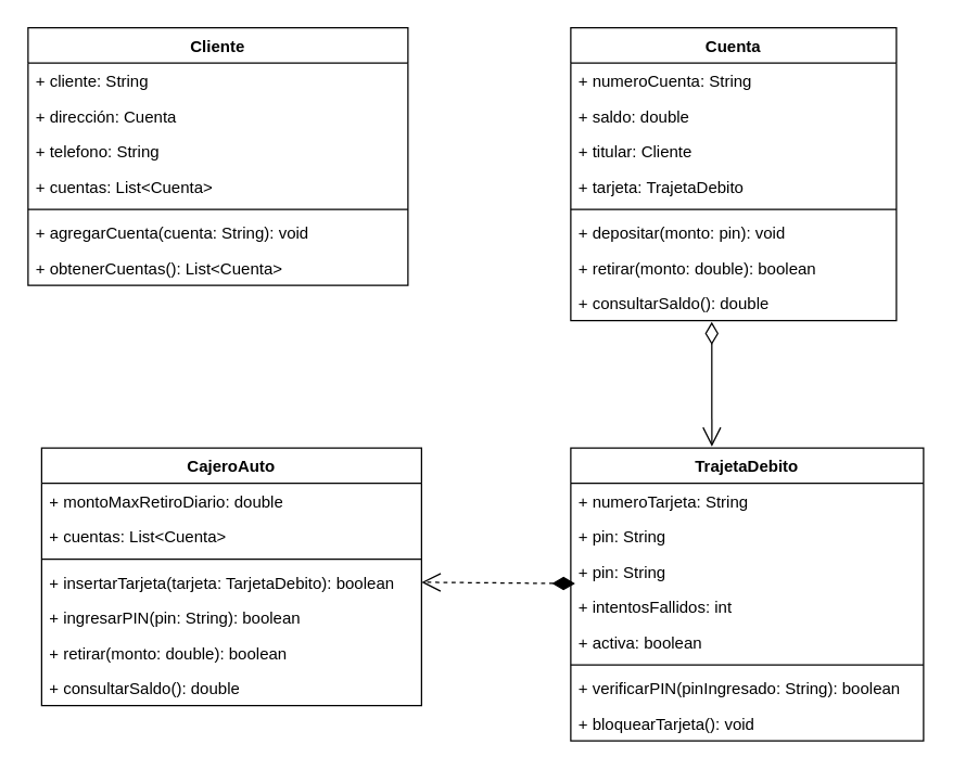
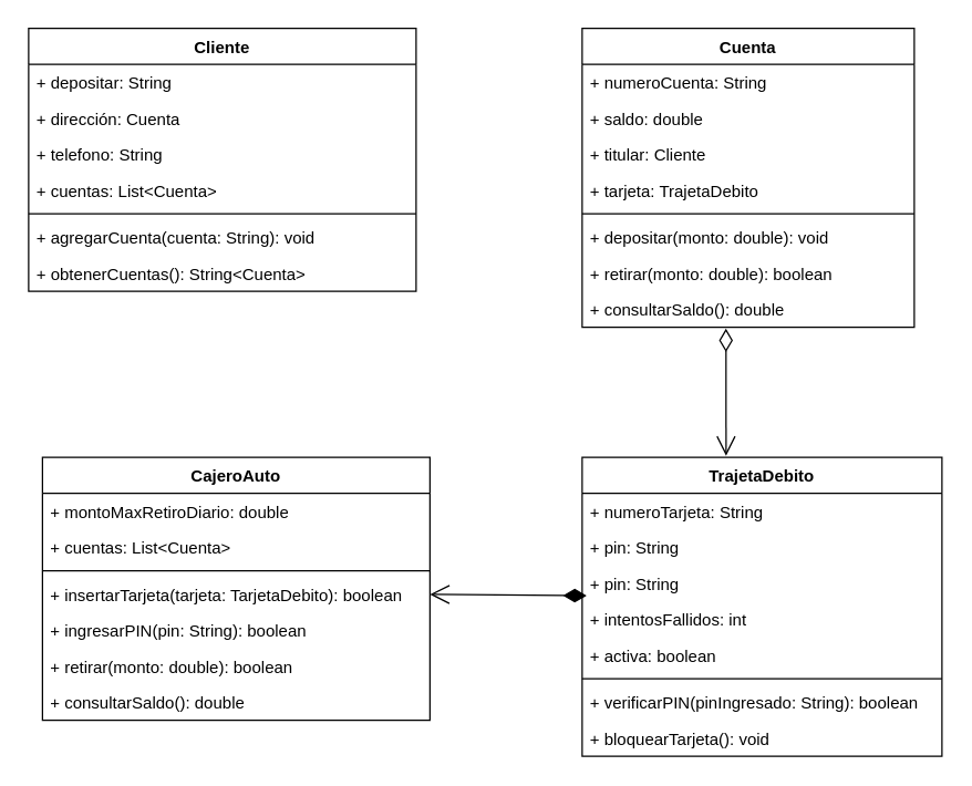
  <mxCell id="0" />
  <mxCell id="1" parent="0" />
  <mxCell id="2" value="Cliente" style="swimlane;fontStyle=1;align=center;verticalAlign=top;childLayout=stackLayout;horizontal=1;startSize=26;horizontalStack=0;resizeParent=1;resizeParentMax=0;resizeLast=0;collapsible=1;marginBottom=0;whiteSpace=wrap;html=1;" vertex="1" parent="1"><mxGeometry x="20" y="20" width="280" height="190" as="geometry" /></mxCell>
- <mxCell id="3" value="+ cliente: String" style="text;strokeColor=none;fillColor=none;align=left;verticalAlign=top;spacingLeft=4;spacingRight=4;overflow=hidden;rotatable=0;points=[[0,0.5],[1,0.5]];portConstraint=eastwest;whiteSpace=wrap;html=1;" vertex="1" parent="2"><mxGeometry y="26" width="280" height="26" as="geometry" /></mxCell>
+ <mxCell id="3" value="+ depositar: String" style="text;strokeColor=none;fillColor=none;align=left;verticalAlign=top;spacingLeft=4;spacingRight=4;overflow=hidden;rotatable=0;points=[[0,0.5],[1,0.5]];portConstraint=eastwest;whiteSpace=wrap;html=1;" vertex="1" parent="2"><mxGeometry y="26" width="280" height="26" as="geometry" /></mxCell>
  <mxCell id="4" value="+ dirección: Cuenta" style="text;strokeColor=none;fillColor=none;align=left;verticalAlign=top;spacingLeft=4;spacingRight=4;overflow=hidden;rotatable=0;points=[[0,0.5],[1,0.5]];portConstraint=eastwest;whiteSpace=wrap;html=1;" vertex="1" parent="2"><mxGeometry y="52" width="280" height="26" as="geometry" /></mxCell>
  <mxCell id="5" value="+ telefono: String" style="text;strokeColor=none;fillColor=none;align=left;verticalAlign=top;spacingLeft=4;spacingRight=4;overflow=hidden;rotatable=0;points=[[0,0.5],[1,0.5]];portConstraint=eastwest;whiteSpace=wrap;html=1;" vertex="1" parent="2"><mxGeometry y="78" width="280" height="26" as="geometry" /></mxCell>
  <mxCell id="6" value="+ cuentas: List&amp;lt;Cuenta&amp;gt;" style="text;strokeColor=none;fillColor=none;align=left;verticalAlign=top;spacingLeft=4;spacingRight=4;overflow=hidden;rotatable=0;points=[[0,0.5],[1,0.5]];portConstraint=eastwest;whiteSpace=wrap;html=1;" vertex="1" parent="2"><mxGeometry y="104" width="280" height="26" as="geometry" /></mxCell>
  <mxCell id="7" value="" style="line;strokeWidth=1;fillColor=none;align=left;verticalAlign=middle;spacingTop=-1;spacingLeft=3;spacingRight=3;rotatable=0;labelPosition=right;points=[];portConstraint=eastwest;strokeColor=inherit;" vertex="1" parent="2"><mxGeometry y="130" width="280" height="8" as="geometry" /></mxCell>
  <mxCell id="8" value="+ agregarCuenta(cuenta: String): void" style="text;strokeColor=none;fillColor=none;align=left;verticalAlign=top;spacingLeft=4;spacingRight=4;overflow=hidden;rotatable=0;points=[[0,0.5],[1,0.5]];portConstraint=eastwest;whiteSpace=wrap;html=1;" vertex="1" parent="2"><mxGeometry y="138" width="280" height="26" as="geometry" /></mxCell>
- <mxCell id="9" value="&lt;span class=&quot;hljs-operator&quot;&gt;+&lt;/span&gt; obtenerCuentas(): List&lt;span class=&quot;hljs-operator&quot;&gt;&amp;lt;&lt;/span&gt;Cuenta&lt;span class=&quot;hljs-operator&quot;&gt;&amp;gt;&lt;/span&gt;" style="text;strokeColor=none;fillColor=none;align=left;verticalAlign=top;spacingLeft=4;spacingRight=4;overflow=hidden;rotatable=0;points=[[0,0.5],[1,0.5]];portConstraint=eastwest;whiteSpace=wrap;html=1;" vertex="1" parent="2"><mxGeometry y="164" width="280" height="26" as="geometry" /></mxCell>
+ <mxCell id="9" value="&lt;span class=&quot;hljs-operator&quot;&gt;+&lt;/span&gt; obtenerCuentas(): String&lt;span class=&quot;hljs-operator&quot;&gt;&amp;lt;&lt;/span&gt;Cuenta&lt;span class=&quot;hljs-operator&quot;&gt;&amp;gt;&lt;/span&gt;" style="text;strokeColor=none;fillColor=none;align=left;verticalAlign=top;spacingLeft=4;spacingRight=4;overflow=hidden;rotatable=0;points=[[0,0.5],[1,0.5]];portConstraint=eastwest;whiteSpace=wrap;html=1;" vertex="1" parent="2"><mxGeometry y="164" width="280" height="26" as="geometry" /></mxCell>
  <mxCell id="10" value="Cuenta" style="swimlane;fontStyle=1;align=center;verticalAlign=top;childLayout=stackLayout;horizontal=1;startSize=26;horizontalStack=0;resizeParent=1;resizeParentMax=0;resizeLast=0;collapsible=1;marginBottom=0;whiteSpace=wrap;html=1;" vertex="1" parent="1"><mxGeometry x="420" y="20" width="240" height="216" as="geometry" /></mxCell>
  <mxCell id="11" value="+ numeroCuenta: String" style="text;strokeColor=none;fillColor=none;align=left;verticalAlign=top;spacingLeft=4;spacingRight=4;overflow=hidden;rotatable=0;points=[[0,0.5],[1,0.5]];portConstraint=eastwest;whiteSpace=wrap;html=1;" vertex="1" parent="10"><mxGeometry y="26" width="240" height="26" as="geometry" /></mxCell>
  <mxCell id="12" value="+ saldo: double" style="text;strokeColor=none;fillColor=none;align=left;verticalAlign=top;spacingLeft=4;spacingRight=4;overflow=hidden;rotatable=0;points=[[0,0.5],[1,0.5]];portConstraint=eastwest;whiteSpace=wrap;html=1;" vertex="1" parent="10"><mxGeometry y="52" width="240" height="26" as="geometry" /></mxCell>
  <mxCell id="13" value="+ titular: Cliente" style="text;strokeColor=none;fillColor=none;align=left;verticalAlign=top;spacingLeft=4;spacingRight=4;overflow=hidden;rotatable=0;points=[[0,0.5],[1,0.5]];portConstraint=eastwest;whiteSpace=wrap;html=1;" vertex="1" parent="10"><mxGeometry y="78" width="240" height="26" as="geometry" /></mxCell>
  <mxCell id="14" value="+ tarjeta: TrajetaDebito" style="text;strokeColor=none;fillColor=none;align=left;verticalAlign=top;spacingLeft=4;spacingRight=4;overflow=hidden;rotatable=0;points=[[0,0.5],[1,0.5]];portConstraint=eastwest;whiteSpace=wrap;html=1;" vertex="1" parent="10"><mxGeometry y="104" width="240" height="26" as="geometry" /></mxCell>
  <mxCell id="15" value="" style="line;strokeWidth=1;fillColor=none;align=left;verticalAlign=middle;spacingTop=-1;spacingLeft=3;spacingRight=3;rotatable=0;labelPosition=right;points=[];portConstraint=eastwest;strokeColor=inherit;" vertex="1" parent="10"><mxGeometry y="130" width="240" height="8" as="geometry" /></mxCell>
- <mxCell id="16" value="&lt;span class=&quot;hljs-operator&quot;&gt;+&lt;/span&gt; depositar(monto: &lt;span class=&quot;hljs-keyword&quot;&gt;pin&lt;/span&gt;): void" style="text;strokeColor=none;fillColor=none;align=left;verticalAlign=top;spacingLeft=4;spacingRight=4;overflow=hidden;rotatable=0;points=[[0,0.5],[1,0.5]];portConstraint=eastwest;whiteSpace=wrap;html=1;" vertex="1" parent="10"><mxGeometry y="138" width="240" height="26" as="geometry" /></mxCell>
+ <mxCell id="16" value="&lt;span class=&quot;hljs-operator&quot;&gt;+&lt;/span&gt; depositar(monto: &lt;span class=&quot;hljs-keyword&quot;&gt;double&lt;/span&gt;): void" style="text;strokeColor=none;fillColor=none;align=left;verticalAlign=top;spacingLeft=4;spacingRight=4;overflow=hidden;rotatable=0;points=[[0,0.5],[1,0.5]];portConstraint=eastwest;whiteSpace=wrap;html=1;" vertex="1" parent="10"><mxGeometry y="138" width="240" height="26" as="geometry" /></mxCell>
  <mxCell id="17" value="&lt;span class=&quot;hljs-operator&quot;&gt;+&lt;/span&gt; retirar(monto: &lt;span class=&quot;hljs-keyword&quot;&gt;double&lt;/span&gt;): &lt;span class=&quot;hljs-type&quot;&gt;boolean&lt;/span&gt;" style="text;strokeColor=none;fillColor=none;align=left;verticalAlign=top;spacingLeft=4;spacingRight=4;overflow=hidden;rotatable=0;points=[[0,0.5],[1,0.5]];portConstraint=eastwest;whiteSpace=wrap;html=1;" vertex="1" parent="10"><mxGeometry y="164" width="240" height="26" as="geometry" /></mxCell>
  <mxCell id="18" value="&lt;span class=&quot;hljs-operator&quot;&gt;+&lt;/span&gt; consultarSaldo(): &lt;span class=&quot;hljs-keyword&quot;&gt;double&lt;/span&gt;" style="text;strokeColor=none;fillColor=none;align=left;verticalAlign=top;spacingLeft=4;spacingRight=4;overflow=hidden;rotatable=0;points=[[0,0.5],[1,0.5]];portConstraint=eastwest;whiteSpace=wrap;html=1;" vertex="1" parent="10"><mxGeometry y="190" width="240" height="26" as="geometry" /></mxCell>
  <mxCell id="19" value="TrajetaDebito" style="swimlane;fontStyle=1;align=center;verticalAlign=top;childLayout=stackLayout;horizontal=1;startSize=26;horizontalStack=0;resizeParent=1;resizeParentMax=0;resizeLast=0;collapsible=1;marginBottom=0;whiteSpace=wrap;html=1;" vertex="1" parent="1"><mxGeometry x="420" y="330" width="260" height="216" as="geometry" /></mxCell>
  <mxCell id="20" value="+ numeroTarjeta: String" style="text;strokeColor=none;fillColor=none;align=left;verticalAlign=top;spacingLeft=4;spacingRight=4;overflow=hidden;rotatable=0;points=[[0,0.5],[1,0.5]];portConstraint=eastwest;whiteSpace=wrap;html=1;" vertex="1" parent="19"><mxGeometry y="26" width="260" height="26" as="geometry" /></mxCell>
  <mxCell id="21" value="+&amp;nbsp;pin: String" style="text;strokeColor=none;fillColor=none;align=left;verticalAlign=top;spacingLeft=4;spacingRight=4;overflow=hidden;rotatable=0;points=[[0,0.5],[1,0.5]];portConstraint=eastwest;whiteSpace=wrap;html=1;" vertex="1" parent="19"><mxGeometry y="52" width="260" height="26" as="geometry" /></mxCell>
  <mxCell id="22" value="+&amp;nbsp;pin: String" style="text;strokeColor=none;fillColor=none;align=left;verticalAlign=top;spacingLeft=4;spacingRight=4;overflow=hidden;rotatable=0;points=[[0,0.5],[1,0.5]];portConstraint=eastwest;whiteSpace=wrap;html=1;" vertex="1" parent="19"><mxGeometry y="78" width="260" height="26" as="geometry" /></mxCell>
  <mxCell id="23" value="+ intentosFallidos: &lt;span class=&quot;hljs-type&quot;&gt;int&lt;/span&gt;" style="text;strokeColor=none;fillColor=none;align=left;verticalAlign=top;spacingLeft=4;spacingRight=4;overflow=hidden;rotatable=0;points=[[0,0.5],[1,0.5]];portConstraint=eastwest;whiteSpace=wrap;html=1;" vertex="1" parent="19"><mxGeometry y="104" width="260" height="26" as="geometry" /></mxCell>
  <mxCell id="24" value="+ activa: &lt;span class=&quot;hljs-type&quot;&gt;boolean&lt;/span&gt;" style="text;strokeColor=none;fillColor=none;align=left;verticalAlign=top;spacingLeft=4;spacingRight=4;overflow=hidden;rotatable=0;points=[[0,0.5],[1,0.5]];portConstraint=eastwest;whiteSpace=wrap;html=1;" vertex="1" parent="19"><mxGeometry y="130" width="260" height="26" as="geometry" /></mxCell>
  <mxCell id="25" value="" style="line;strokeWidth=1;fillColor=none;align=left;verticalAlign=middle;spacingTop=-1;spacingLeft=3;spacingRight=3;rotatable=0;labelPosition=right;points=[];portConstraint=eastwest;strokeColor=inherit;" vertex="1" parent="19"><mxGeometry y="156" width="260" height="8" as="geometry" /></mxCell>
  <mxCell id="26" value="&lt;span class=&quot;hljs-operator&quot;&gt;+&lt;/span&gt; verificarPIN(pinIngresado: String): &lt;span class=&quot;hljs-type&quot;&gt;boolean&lt;/span&gt;" style="text;strokeColor=none;fillColor=none;align=left;verticalAlign=top;spacingLeft=4;spacingRight=4;overflow=hidden;rotatable=0;points=[[0,0.5],[1,0.5]];portConstraint=eastwest;whiteSpace=wrap;html=1;" vertex="1" parent="19"><mxGeometry y="164" width="260" height="26" as="geometry" /></mxCell>
  <mxCell id="27" value="+&amp;nbsp;bloquearTarjeta(): void " style="text;strokeColor=none;fillColor=none;align=left;verticalAlign=top;spacingLeft=4;spacingRight=4;overflow=hidden;rotatable=0;points=[[0,0.5],[1,0.5]];portConstraint=eastwest;whiteSpace=wrap;html=1;" vertex="1" parent="19"><mxGeometry y="190" width="260" height="26" as="geometry" /></mxCell>
  <mxCell id="28" value="" style="endArrow=open;html=1;endSize=12;startArrow=diamondThin;startSize=14;startFill=0;align=left;verticalAlign=bottom;rounded=0;exitX=0.433;exitY=1.038;exitDx=0;exitDy=0;exitPerimeter=0;entryX=0.4;entryY=-0.005;entryDx=0;entryDy=0;entryPerimeter=0;" edge="1" parent="1" source="18" target="19"><mxGeometry x="-0.064" y="6" relative="1" as="geometry"><mxPoint x="470" y="270" as="sourcePoint" /><mxPoint x="630" y="270" as="targetPoint" /><mxPoint as="offset" /></mxGeometry></mxCell>
  <mxCell id="29" value="CajeroAuto" style="swimlane;fontStyle=1;align=center;verticalAlign=top;childLayout=stackLayout;horizontal=1;startSize=26;horizontalStack=0;resizeParent=1;resizeParentMax=0;resizeLast=0;collapsible=1;marginBottom=0;whiteSpace=wrap;html=1;" vertex="1" parent="1"><mxGeometry x="30" y="330" width="280" height="190" as="geometry" /></mxCell>
  <mxCell id="30" value="+ montoMaxRetiroDiario: &lt;span class=&quot;hljs-keyword&quot;&gt;double&lt;/span&gt;" style="text;strokeColor=none;fillColor=none;align=left;verticalAlign=top;spacingLeft=4;spacingRight=4;overflow=hidden;rotatable=0;points=[[0,0.5],[1,0.5]];portConstraint=eastwest;whiteSpace=wrap;html=1;" vertex="1" parent="29"><mxGeometry y="26" width="280" height="26" as="geometry" /></mxCell>
  <mxCell id="31" value="+ cuentas: List&lt;span class=&quot;hljs-operator&quot;&gt;&amp;lt;&lt;/span&gt;Cuenta&lt;span class=&quot;hljs-operator&quot;&gt;&amp;gt;&lt;/span&gt;" style="text;strokeColor=none;fillColor=none;align=left;verticalAlign=top;spacingLeft=4;spacingRight=4;overflow=hidden;rotatable=0;points=[[0,0.5],[1,0.5]];portConstraint=eastwest;whiteSpace=wrap;html=1;" vertex="1" parent="29"><mxGeometry y="52" width="280" height="26" as="geometry" /></mxCell>
  <mxCell id="32" value="" style="line;strokeWidth=1;fillColor=none;align=left;verticalAlign=middle;spacingTop=-1;spacingLeft=3;spacingRight=3;rotatable=0;labelPosition=right;points=[];portConstraint=eastwest;strokeColor=inherit;" vertex="1" parent="29"><mxGeometry y="78" width="280" height="8" as="geometry" /></mxCell>
  <mxCell id="33" value="+ insertarTarjeta(tarjeta: TarjetaDebito): &lt;span class=&quot;hljs-type&quot;&gt;boolean&lt;/span&gt;" style="text;strokeColor=none;fillColor=none;align=left;verticalAlign=top;spacingLeft=4;spacingRight=4;overflow=hidden;rotatable=0;points=[[0,0.5],[1,0.5]];portConstraint=eastwest;whiteSpace=wrap;html=1;" vertex="1" parent="29"><mxGeometry y="86" width="280" height="26" as="geometry" /></mxCell>
  <mxCell id="34" value="&lt;span class=&quot;hljs-operator&quot;&gt;+&lt;/span&gt; ingresarPIN(pin: String): &lt;span class=&quot;hljs-type&quot;&gt;boolean&lt;/span&gt;" style="text;strokeColor=none;fillColor=none;align=left;verticalAlign=top;spacingLeft=4;spacingRight=4;overflow=hidden;rotatable=0;points=[[0,0.5],[1,0.5]];portConstraint=eastwest;whiteSpace=wrap;html=1;" vertex="1" parent="29"><mxGeometry y="112" width="280" height="26" as="geometry" /></mxCell>
  <mxCell id="35" value="&lt;span class=&quot;hljs-operator&quot;&gt;+&lt;/span&gt; retirar(monto: &lt;span class=&quot;hljs-keyword&quot;&gt;double&lt;/span&gt;): &lt;span class=&quot;hljs-type&quot;&gt;boolean&lt;/span&gt;" style="text;strokeColor=none;fillColor=none;align=left;verticalAlign=top;spacingLeft=4;spacingRight=4;overflow=hidden;rotatable=0;points=[[0,0.5],[1,0.5]];portConstraint=eastwest;whiteSpace=wrap;html=1;" vertex="1" parent="29"><mxGeometry y="138" width="280" height="26" as="geometry" /></mxCell>
  <mxCell id="36" value="&lt;span class=&quot;hljs-operator&quot;&gt;+&lt;/span&gt; consultarSaldo(): &lt;span class=&quot;hljs-keyword&quot;&gt;double&lt;/span&gt;" style="text;strokeColor=none;fillColor=none;align=left;verticalAlign=top;spacingLeft=4;spacingRight=4;overflow=hidden;rotatable=0;points=[[0,0.5],[1,0.5]];portConstraint=eastwest;whiteSpace=wrap;html=1;" vertex="1" parent="29"><mxGeometry y="164" width="280" height="26" as="geometry" /></mxCell>
- <mxCell id="37" value="" style="endArrow=open;html=1;endSize=12;startArrow=diamondThin;startSize=14;startFill=1;align=left;verticalAlign=bottom;rounded=0;exitX=0.012;exitY=-0.154;exitDx=0;exitDy=0;exitPerimeter=0;entryX=1;entryY=0.5;entryDx=0;entryDy=0;dashed=1;" edge="1" parent="1" source="23" target="33"><mxGeometry x="-0.349" y="15" relative="1" as="geometry"><mxPoint x="360" y="450" as="sourcePoint" /><mxPoint x="520" y="450" as="targetPoint" /><mxPoint as="offset" /></mxGeometry></mxCell>
+ <mxCell id="37" value="" style="endArrow=open;html=1;endSize=12;startArrow=diamondThin;startSize=14;startFill=1;align=left;verticalAlign=bottom;rounded=0;exitX=0.012;exitY=-0.154;exitDx=0;exitDy=0;exitPerimeter=0;entryX=1;entryY=0.5;entryDx=0;entryDy=0;" edge="1" parent="1" source="23" target="33"><mxGeometry x="-0.349" y="15" relative="1" as="geometry"><mxPoint x="360" y="450" as="sourcePoint" /><mxPoint x="520" y="450" as="targetPoint" /><mxPoint as="offset" /></mxGeometry></mxCell>
